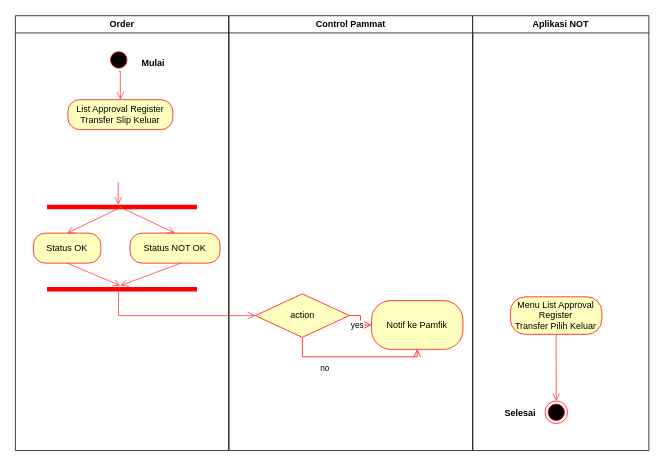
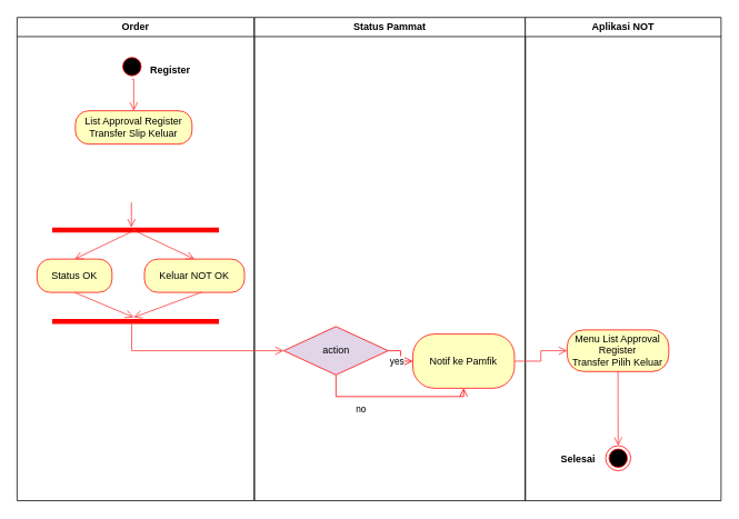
  <mxCell id="0" />
  <mxCell id="1" parent="0" />
  <mxCell id="2" value="Order" style="swimlane;whiteSpace=wrap" parent="1" vertex="1"><mxGeometry x="20" y="20" width="284.5" height="580" as="geometry" /></mxCell>
  <mxCell id="3" style="edgeStyle=orthogonalEdgeStyle;rounded=0;orthogonalLoop=1;jettySize=auto;html=1;exitX=0.5;exitY=1;exitDx=0;exitDy=0;strokeColor=#FF3333;strokeWidth=1;endArrow=open;endFill=0;endSize=8;entryX=0.5;entryY=0;entryDx=0;entryDy=0;" parent="2" source="4" target="6" edge="1"><mxGeometry relative="1" as="geometry"><Array as="points" /><mxPoint x="138" y="170" as="targetPoint" /></mxGeometry></mxCell>
  <mxCell id="4" value="" style="ellipse;shape=startState;fillColor=#000000;strokeColor=#ff0000;" parent="2" vertex="1"><mxGeometry x="122.93" y="44" width="30" height="30" as="geometry" /></mxCell>
- <mxCell id="5" value="Mulai" style="text;align=center;fontStyle=1;verticalAlign=middle;spacingLeft=3;spacingRight=3;strokeColor=none;rotatable=0;points=[[0,0.5],[1,0.5]];portConstraint=eastwest;" parent="2" vertex="1"><mxGeometry x="144" y="49" width="80" height="26" as="geometry" /></mxCell>
+ <mxCell id="5" value="Register" style="text;align=center;fontStyle=1;verticalAlign=middle;spacingLeft=3;spacingRight=3;strokeColor=none;rotatable=0;points=[[0,0.5],[1,0.5]];portConstraint=eastwest;" parent="2" vertex="1"><mxGeometry x="144" y="49" width="80" height="26" as="geometry" /></mxCell>
  <mxCell id="6" value="List Approval Register&lt;br&gt;Transfer Slip Keluar" style="rounded=1;whiteSpace=wrap;html=1;arcSize=40;fontColor=#000000;fillColor=#ffffc0;strokeColor=#ff0000;" parent="2" vertex="1"><mxGeometry x="70" y="112" width="140" height="40" as="geometry" /></mxCell>
  <mxCell id="7" style="edgeStyle=orthogonalEdgeStyle;rounded=0;orthogonalLoop=1;jettySize=auto;html=1;exitX=0.5;exitY=1;exitDx=0;exitDy=0;strokeColor=#FF3333;strokeWidth=1;endArrow=open;endFill=0;endSize=8;" parent="2" source="6" target="6" edge="1"><mxGeometry relative="1" as="geometry" /></mxCell>
  <mxCell id="8" value="Status OK" style="rounded=1;whiteSpace=wrap;html=1;arcSize=40;fontColor=#000000;fillColor=#ffffc0;strokeColor=#ff0000;" parent="2" vertex="1"><mxGeometry x="24" y="290" width="90" height="40" as="geometry" /></mxCell>
  <mxCell id="9" value="" style="shape=line;html=1;strokeWidth=6;strokeColor=#ff0000;" parent="2" vertex="1"><mxGeometry x="42.25" y="250" width="200" height="10" as="geometry" /></mxCell>
  <mxCell id="10" value="" style="shape=line;html=1;strokeWidth=6;strokeColor=#ff0000;" parent="2" vertex="1"><mxGeometry x="42.25" y="360" width="200" height="10" as="geometry" /></mxCell>
- <mxCell id="11" value="Status NOT OK" style="rounded=1;whiteSpace=wrap;html=1;arcSize=40;fontColor=#000000;fillColor=#ffffc0;strokeColor=#ff0000;" parent="2" vertex="1"><mxGeometry x="152.93" y="290" width="120" height="40" as="geometry" /></mxCell>
+ <mxCell id="11" value="Keluar NOT OK" style="rounded=1;whiteSpace=wrap;html=1;arcSize=40;fontColor=#000000;fillColor=#ffffc0;strokeColor=#ff0000;" parent="2" vertex="1"><mxGeometry x="152.93" y="290" width="120" height="40" as="geometry" /></mxCell>
  <mxCell id="12" style="edgeStyle=orthogonalEdgeStyle;rounded=0;orthogonalLoop=1;jettySize=auto;html=1;exitX=0.5;exitY=1;exitDx=0;exitDy=0;entryX=0.5;entryY=0;entryDx=0;entryDy=0;endSize=8;endArrow=open;endFill=0;strokeColor=#FF3333;" parent="2" edge="1"><mxGeometry relative="1" as="geometry"><mxPoint x="137.26" y="222" as="sourcePoint" /><mxPoint x="137.26" y="252" as="targetPoint" /></mxGeometry></mxCell>
  <mxCell id="13" value="" style="endArrow=open;endFill=1;endSize=8;html=1;rounded=0;strokeColor=#FF3333;entryX=0.5;entryY=0;entryDx=0;entryDy=0;" parent="2" target="8" edge="1"><mxGeometry width="160" relative="1" as="geometry"><mxPoint x="142" y="255" as="sourcePoint" /><mxPoint x="79.93" y="215" as="targetPoint" /><Array as="points" /></mxGeometry></mxCell>
  <mxCell id="14" value="" style="endArrow=open;endFill=1;endSize=8;html=1;rounded=0;strokeColor=#FF3333;entryX=0.5;entryY=0;entryDx=0;entryDy=0;exitX=0.484;exitY=0.5;exitDx=0;exitDy=0;exitPerimeter=0;" parent="2" source="9" target="11" edge="1"><mxGeometry width="160" relative="1" as="geometry"><mxPoint x="143.929" y="270" as="sourcePoint" /><mxPoint x="94" y="300" as="targetPoint" /><Array as="points" /></mxGeometry></mxCell>
  <mxCell id="15" value="" style="endArrow=open;endFill=1;endSize=8;html=1;rounded=0;strokeColor=#FF3333;exitX=0.5;exitY=1;exitDx=0;exitDy=0;" parent="2" source="8" edge="1"><mxGeometry width="160" relative="1" as="geometry"><mxPoint x="153.929" y="280" as="sourcePoint" /><mxPoint x="140" y="360" as="targetPoint" /><Array as="points" /></mxGeometry></mxCell>
- <mxCell id="16" value="Control Pammat" style="swimlane;whiteSpace=wrap" parent="1" vertex="1"><mxGeometry x="305" y="20" width="325" height="580" as="geometry" /></mxCell>
- <mxCell id="17" value="action" style="rhombus;whiteSpace=wrap;html=1;fillColor=#ffffc0;strokeColor=#ff0000;strokeWidth=1;" parent="16" vertex="1"><mxGeometry x="35" y="371" width="125.5" height="58" as="geometry" /></mxCell>
+ <mxCell id="16" value="Status Pammat" style="swimlane;whiteSpace=wrap" parent="1" vertex="1"><mxGeometry x="305" y="20" width="325" height="580" as="geometry" /></mxCell>
+ <mxCell id="17" value="action" style="rhombus;whiteSpace=wrap;html=1;fillColor=#e1d5e7;strokeColor=#ff0000;strokeWidth=1;" parent="16" vertex="1"><mxGeometry x="35" y="371" width="125.5" height="58" as="geometry" /></mxCell>
  <mxCell id="18" value="Notif ke Pamfik" style="rounded=1;whiteSpace=wrap;html=1;arcSize=40;fontColor=#000000;fillColor=#ffffc0;strokeColor=#ff0000;strokeWidth=1;" parent="16" vertex="1"><mxGeometry x="190" y="380" width="122" height="65" as="geometry" /></mxCell>
  <mxCell id="19" value="yes" style="edgeStyle=orthogonalEdgeStyle;html=1;align=left;verticalAlign=top;endArrow=open;endSize=8;strokeColor=#ff0000;rounded=0;exitX=1;exitY=0.5;exitDx=0;exitDy=0;entryX=0;entryY=0.5;entryDx=0;entryDy=0;" parent="16" source="17" target="18" edge="1"><mxGeometry x="-1" relative="1" as="geometry"><mxPoint x="195" y="400" as="targetPoint" /><mxPoint x="218.5" y="424" as="sourcePoint" /></mxGeometry></mxCell>
  <mxCell id="20" value="no" style="edgeStyle=orthogonalEdgeStyle;html=1;align=left;verticalAlign=bottom;endArrow=open;endSize=8;strokeColor=#ff0000;rounded=0;strokeWidth=1;exitX=0.5;exitY=1;exitDx=0;exitDy=0;entryX=0.5;entryY=1;entryDx=0;entryDy=0;" parent="16" source="17" target="18" edge="1"><mxGeometry x="-0.489" y="-25" relative="1" as="geometry"><mxPoint x="355" y="660" as="targetPoint" /><mxPoint x="155.75" y="453" as="sourcePoint" /><mxPoint as="offset" /></mxGeometry></mxCell>
  <mxCell id="21" value="Aplikasi NOT" style="swimlane;whiteSpace=wrap" parent="1" vertex="1"><mxGeometry x="630" y="20" width="235" height="580" as="geometry" /></mxCell>
  <mxCell id="22" value="" style="ellipse;html=1;shape=endState;fillColor=#000000;strokeColor=#ff0000;strokeWidth=1;" parent="21" vertex="1"><mxGeometry x="96.5" y="514" width="30" height="30" as="geometry" /></mxCell>
  <mxCell id="23" value="Selesai" style="text;align=center;fontStyle=1;verticalAlign=middle;spacingLeft=3;spacingRight=3;strokeColor=none;rotatable=0;points=[[0,0.5],[1,0.5]];portConstraint=eastwest;" parent="21" vertex="1"><mxGeometry x="25" y="515" width="77.5" height="29" as="geometry" /></mxCell>
  <mxCell id="24" value="Menu List Approval Register&lt;br&gt;Transfer Pilih Keluar" style="rounded=1;whiteSpace=wrap;html=1;arcSize=40;fontColor=#000000;fillColor=#ffffc0;strokeColor=#ff0000;strokeWidth=1;" parent="21" vertex="1"><mxGeometry x="50.25" y="375" width="122" height="50" as="geometry" /></mxCell>
  <mxCell id="25" style="edgeStyle=orthogonalEdgeStyle;rounded=0;orthogonalLoop=1;jettySize=auto;html=1;entryX=0.5;entryY=0;entryDx=0;entryDy=0;strokeColor=#FF3333;strokeWidth=1;endArrow=open;endFill=0;endSize=8;exitX=0.5;exitY=1;exitDx=0;exitDy=0;" parent="21" source="24" target="22" edge="1"><mxGeometry relative="1" as="geometry"><mxPoint x="40" y="469" as="sourcePoint" /></mxGeometry></mxCell>
  <mxCell id="26" style="edgeStyle=orthogonalEdgeStyle;rounded=0;orthogonalLoop=1;jettySize=auto;html=1;exitX=0.477;exitY=0.833;exitDx=0;exitDy=0;strokeColor=#FF3333;endArrow=open;endFill=0;endSize=8;exitPerimeter=0;" parent="1" source="10" edge="1"><mxGeometry relative="1" as="geometry"><mxPoint x="515" y="300" as="sourcePoint" /><mxPoint x="340" y="420" as="targetPoint" /><Array as="points"><mxPoint x="158" y="420" /></Array></mxGeometry></mxCell>
  <mxCell id="27" value="" style="endArrow=open;endFill=1;endSize=8;html=1;rounded=0;strokeColor=#FF3333;exitX=0.573;exitY=0.992;exitDx=0;exitDy=0;exitPerimeter=0;" parent="1" source="11" edge="1"><mxGeometry width="160" relative="1" as="geometry"><mxPoint x="183.929" y="310" as="sourcePoint" /><mxPoint x="160" y="380" as="targetPoint" /><Array as="points" /></mxGeometry></mxCell>
+ <mxCell id="28" style="edgeStyle=orthogonalEdgeStyle;rounded=0;orthogonalLoop=1;jettySize=auto;html=1;exitX=1;exitY=0.5;exitDx=0;exitDy=0;entryX=0;entryY=0.5;entryDx=0;entryDy=0;strokeColor=#FF3333;endArrow=open;endFill=0;endSize=8;" parent="1" source="18" target="24" edge="1"><mxGeometry relative="1" as="geometry" /></mxCell>
